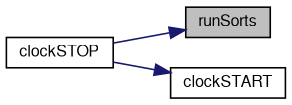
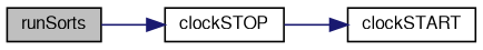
  digraph {
    rankdir=LR
    node [color=black fillcolor=white fontname=FreeSans fontsize=10 shape=record style=filled]
    edge [color=midnightblue fontname=FreeSans fontsize=10 labelfontname=FreeSans labelfontsize=10 style=solid]
    n1 [fillcolor=grey75 fontcolor=black height=0.2 label=runSorts width=0.4]
    n2 [height=0.2 label=clockSTOP width=0.4]
    n3 [height=0.2 label=clockSTART width=0.4]
-   n2 -> n1
+   n1 -> n2
    n2 -> n3
  }
